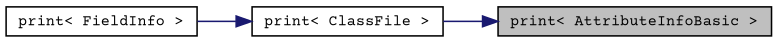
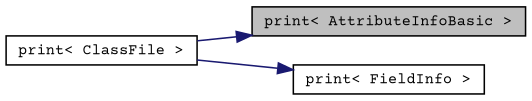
  digraph {
    fontname="Courier Prime"
    rankdir=RL
    node [color=black fillcolor=white fontname="Courier Prime" fontsize=10 shape=record style=filled]
    edge [color=midnightblue dir=back fontname="Courier Prime" fontsize=10 labelfontname=Helvetica labelfontsize=10 style=solid]
    n1 [fillcolor=grey75 fontcolor=black height=0.2 label="print\< AttributeInfoBasic \>" width=0.4]
    n2 [height=0.2 label="print\< ClassFile \>" width=0.4]
    n3 [height=0.2 label="print\< FieldInfo \>" width=0.4]
    n1 -> n2
-   n2 -> n3
+   n3 -> n2
  }
